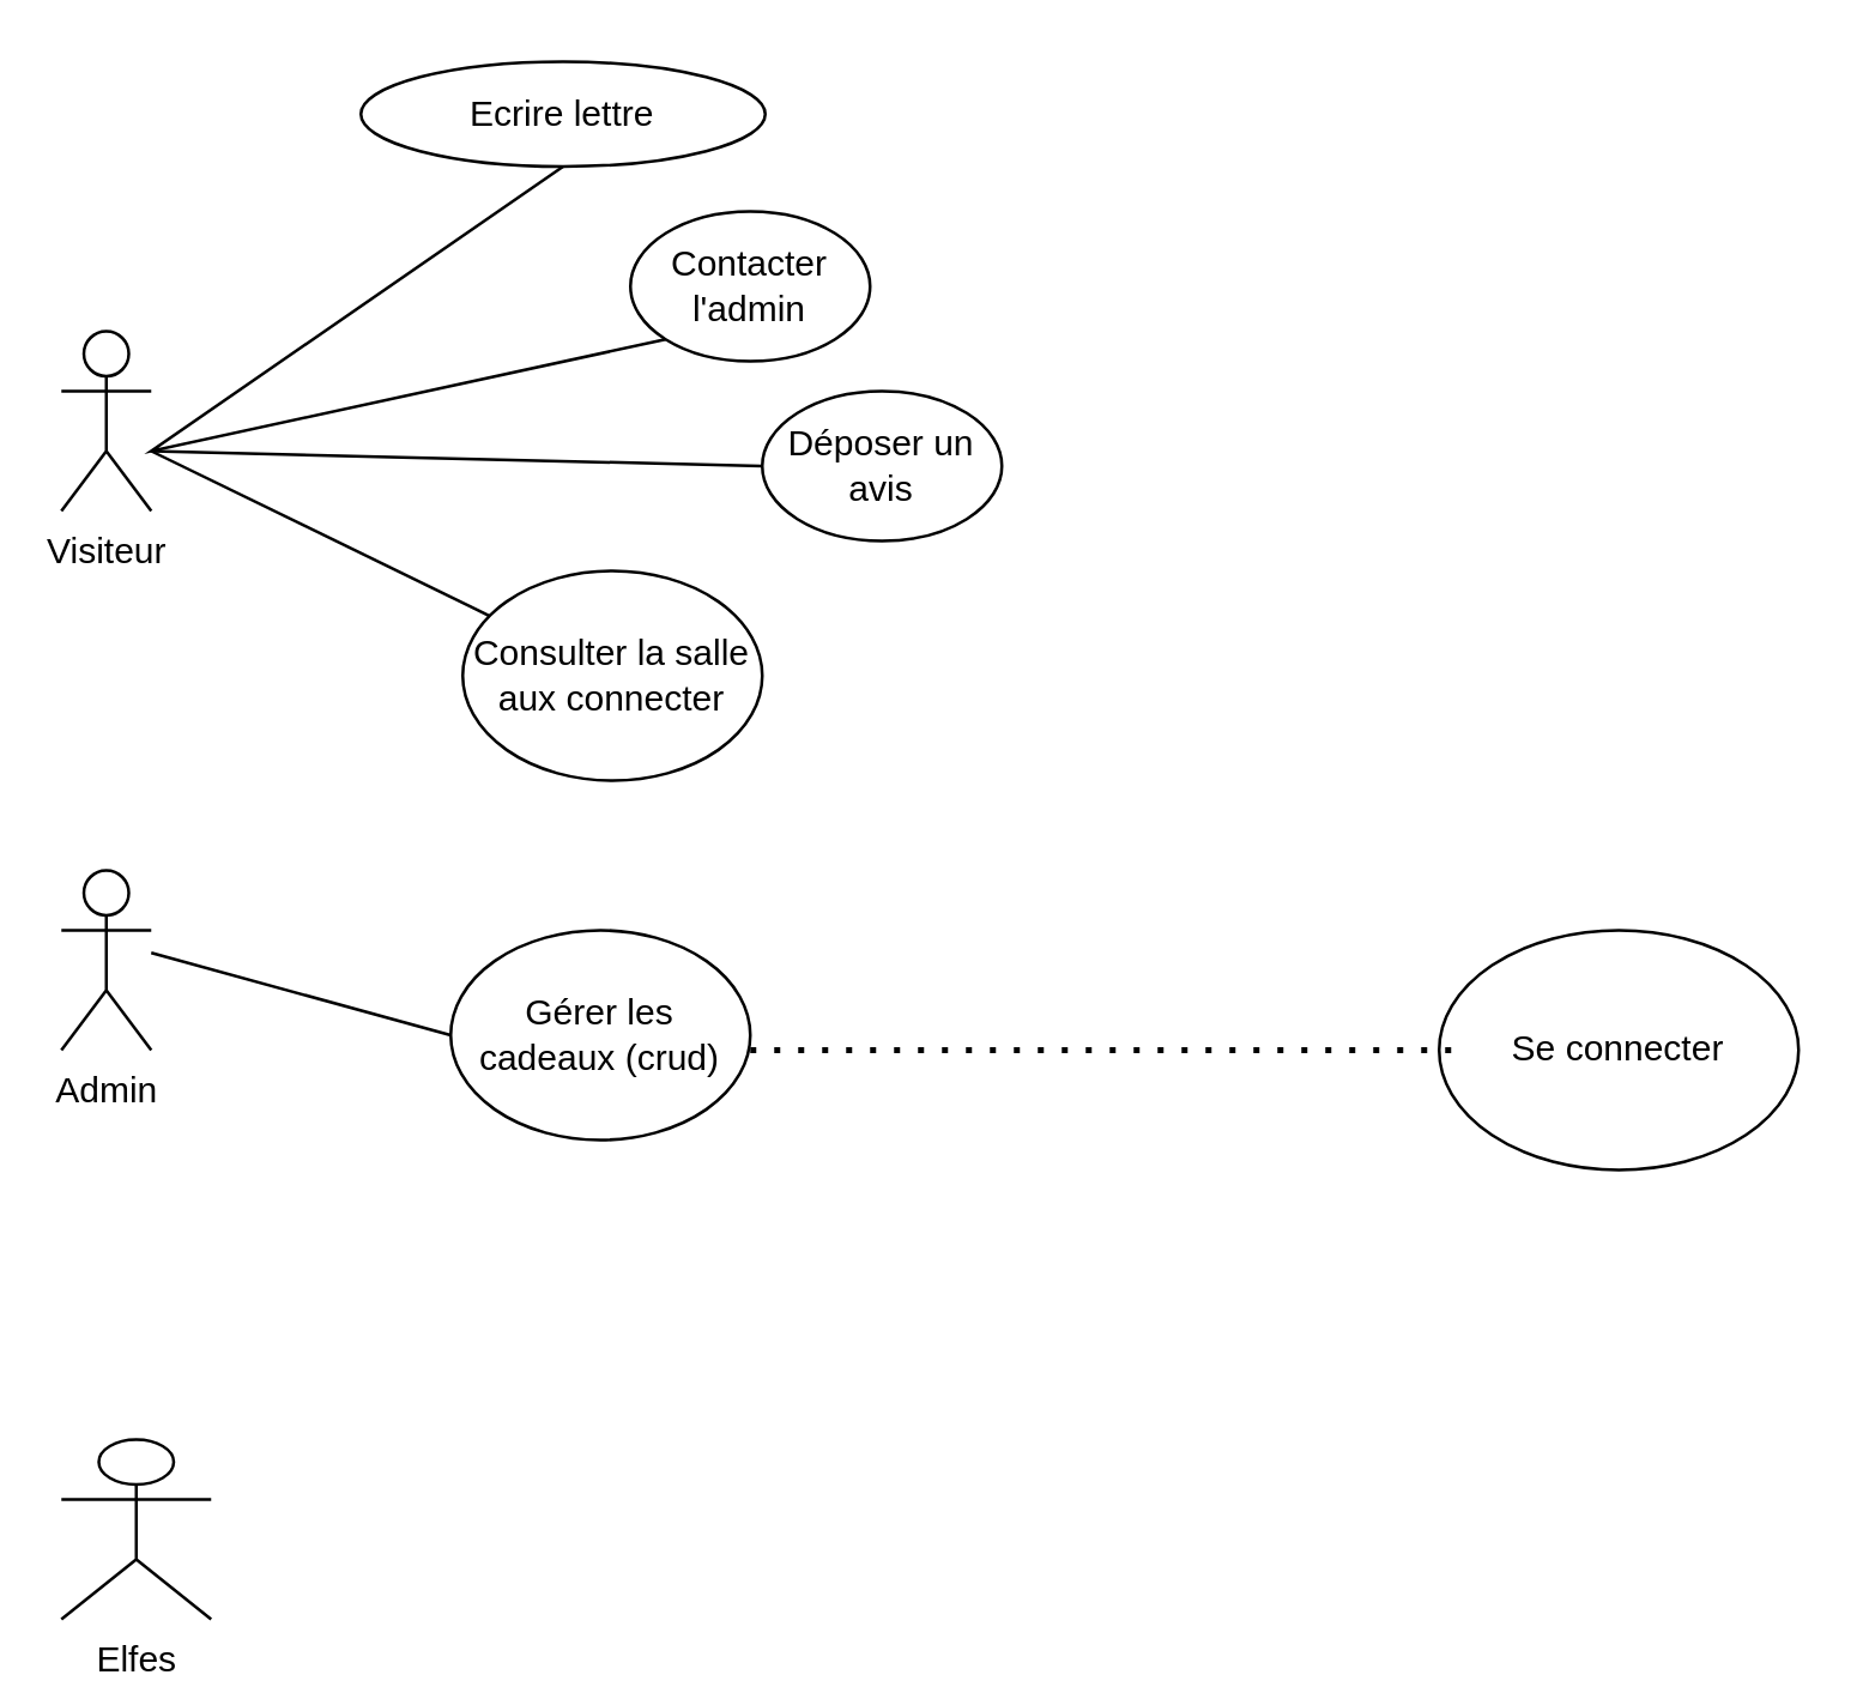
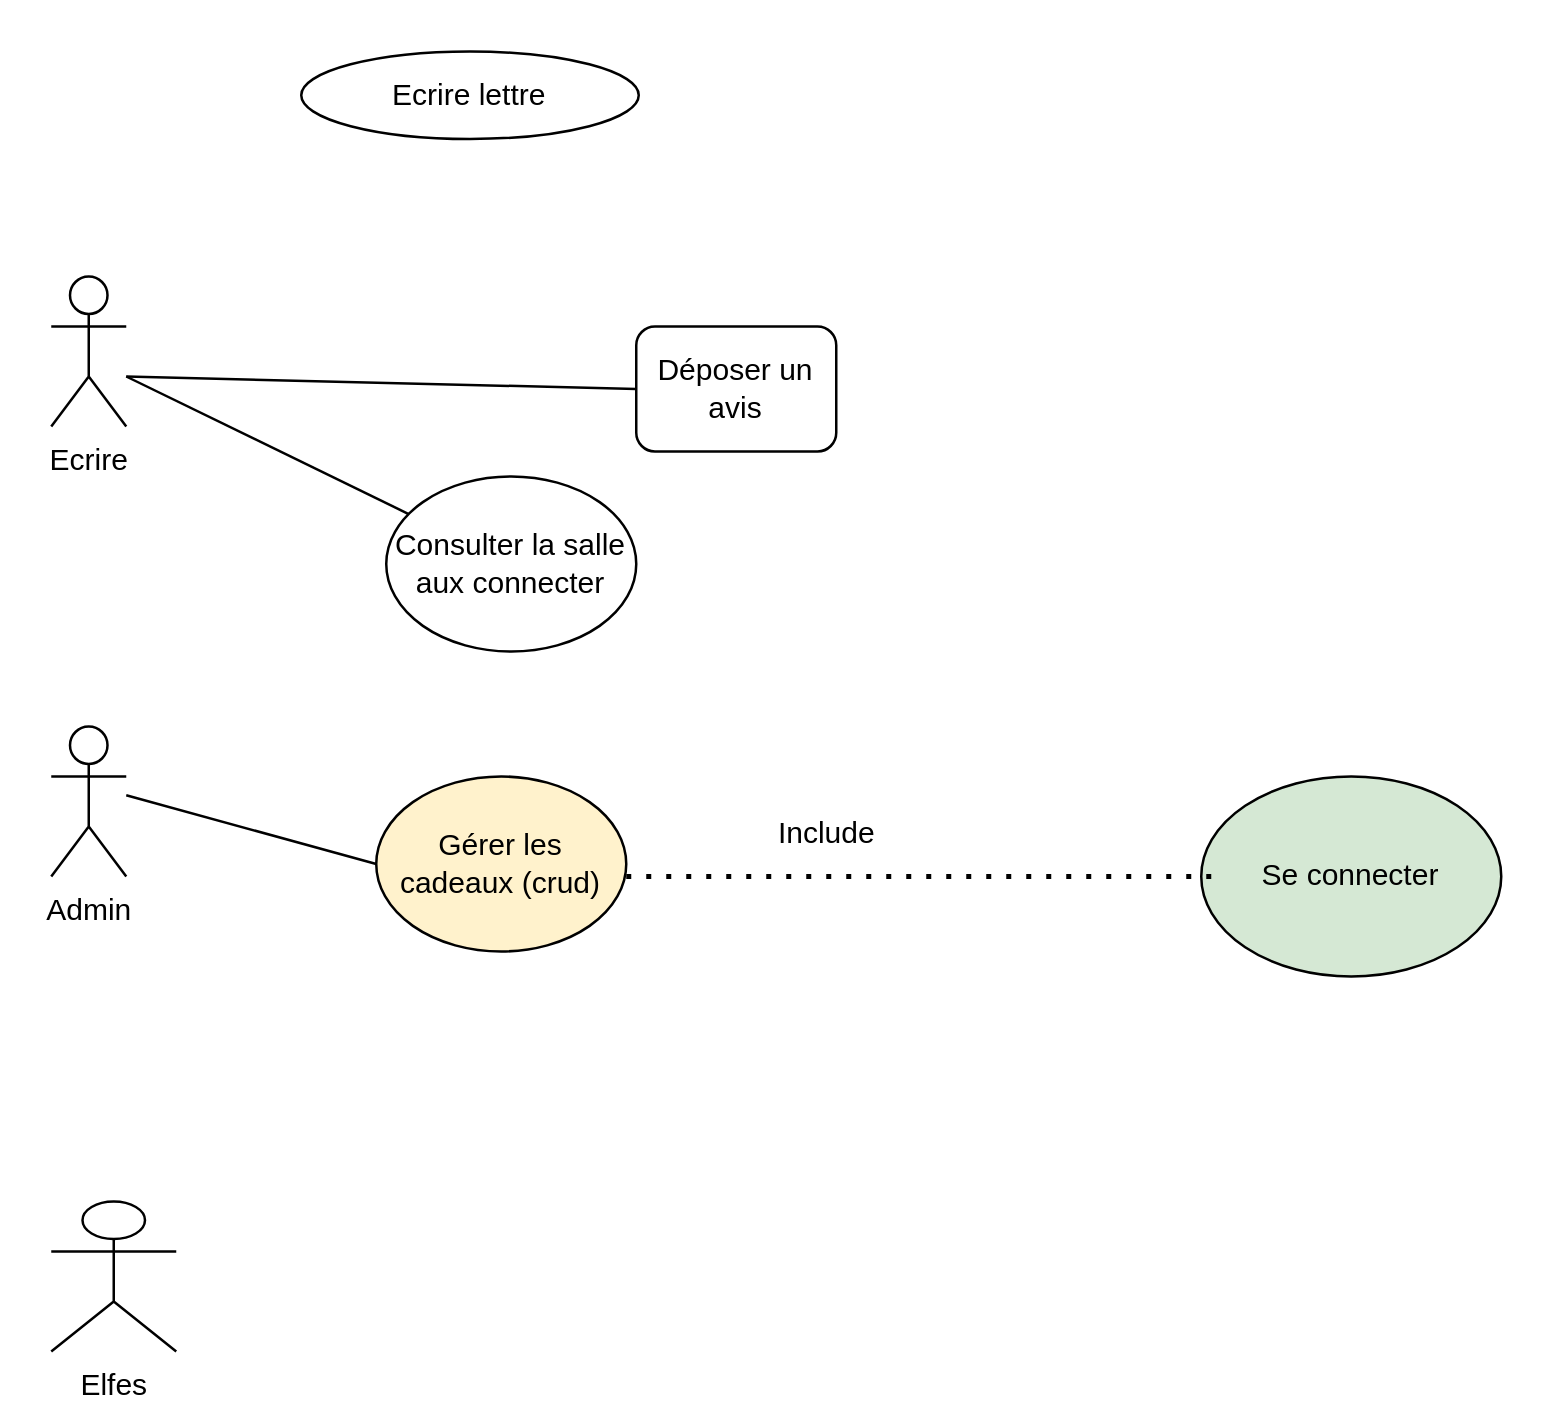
  <mxCell id="0" />
  <mxCell id="1" parent="0" />
- <mxCell id="2" value="Visiteur" style="shape=umlActor;verticalLabelPosition=bottom;verticalAlign=top;html=1;outlineConnect=0;" parent="1" vertex="1"><mxGeometry x="20" y="110" width="30" height="60" as="geometry" /></mxCell>
+ <mxCell id="2" value="Ecrire" style="shape=umlActor;verticalLabelPosition=bottom;verticalAlign=top;html=1;outlineConnect=0;" parent="1" vertex="1"><mxGeometry x="20" y="110" width="30" height="60" as="geometry" /></mxCell>
  <mxCell id="3" value="Admin" style="shape=umlActor;verticalLabelPosition=bottom;verticalAlign=top;html=1;outlineConnect=0;" parent="1" vertex="1"><mxGeometry x="20" y="290" width="30" height="60" as="geometry" /></mxCell>
  <mxCell id="4" value="Elfes" style="shape=umlActor;verticalLabelPosition=bottom;verticalAlign=top;html=1;outlineConnect=0;" parent="1" vertex="1"><mxGeometry x="20" y="480" width="50" height="60" as="geometry" /></mxCell>
- <mxCell id="5" value="Se connecter" style="ellipse;whiteSpace=wrap;html=1;" parent="1" vertex="1"><mxGeometry x="480" y="310" width="120" height="80" as="geometry" /></mxCell>
+ <mxCell id="5" value="Se connecter" style="ellipse;whiteSpace=wrap;html=1;fillColor=#d5e8d4;" parent="1" vertex="1"><mxGeometry x="480" y="310" width="120" height="80" as="geometry" /></mxCell>
  <mxCell id="6" value="Ecrire lettre" style="ellipse;whiteSpace=wrap;html=1;" parent="1" vertex="1"><mxGeometry x="120" y="20" width="135" height="35" as="geometry" /></mxCell>
- <mxCell id="7" value="Contacter l'admin" style="ellipse;whiteSpace=wrap;html=1;" parent="1" vertex="1"><mxGeometry x="210" y="70" width="80" height="50" as="geometry" /></mxCell>
- <mxCell id="8" value="Déposer un avis" style="ellipse;whiteSpace=wrap;html=1;" parent="1" vertex="1"><mxGeometry x="254" y="130" width="80" height="50" as="geometry" /></mxCell>
+ <mxCell id="8" value="Déposer un avis" style="whiteSpace=wrap;html=1;rounded=1;" parent="1" vertex="1"><mxGeometry x="254" y="130" width="80" height="50" as="geometry" /></mxCell>
  <mxCell id="9" value="Consulter la salle aux connecter" style="ellipse;whiteSpace=wrap;html=1;" parent="1" vertex="1"><mxGeometry x="154" y="190" width="100" height="70" as="geometry" /></mxCell>
- <mxCell id="10" value="Gérer les cadeaux (crud)" style="ellipse;whiteSpace=wrap;html=1;" vertex="1" parent="1"><mxGeometry x="150" y="310" width="100" height="70" as="geometry" /></mxCell>
- <mxCell id="11" value="" style="endArrow=none;html=1;rounded=0;entryX=0.5;entryY=1;entryDx=0;entryDy=0;exitX=0;exitY=1;exitDx=0;exitDy=0;" edge="1" parent="1" source="7" target="6"><mxGeometry width="50" height="50" relative="1" as="geometry"><mxPoint x="310" y="440" as="sourcePoint" /><mxPoint x="360" y="390" as="targetPoint" /><Array as="points"><mxPoint x="50" y="150" /></Array></mxGeometry></mxCell>
+ <mxCell id="10" value="Gérer les cadeaux (crud)" style="ellipse;whiteSpace=wrap;html=1;fillColor=#fff2cc;" vertex="1" parent="1"><mxGeometry x="150" y="310" width="100" height="70" as="geometry" /></mxCell>
  <mxCell id="12" value="" style="endArrow=none;html=1;rounded=0;" edge="1" parent="1" source="9"><mxGeometry width="50" height="50" relative="1" as="geometry"><mxPoint x="0" y="200" as="sourcePoint" /><mxPoint x="50" y="150" as="targetPoint" /></mxGeometry></mxCell>
  <mxCell id="13" value="" style="endArrow=none;html=1;rounded=0;entryX=0;entryY=0.5;entryDx=0;entryDy=0;" edge="1" parent="1" target="8"><mxGeometry width="50" height="50" relative="1" as="geometry"><mxPoint x="50" y="150" as="sourcePoint" /><mxPoint x="100" y="100" as="targetPoint" /></mxGeometry></mxCell>
  <mxCell id="14" value="" style="endArrow=none;html=1;rounded=0;exitX=0;exitY=0.5;exitDx=0;exitDy=0;" edge="1" parent="1" source="10"><mxGeometry width="50" height="50" relative="1" as="geometry"><mxPoint x="163" y="372.5" as="sourcePoint" /><mxPoint x="50" y="317.5" as="targetPoint" /></mxGeometry></mxCell>
  <mxCell id="15" value="" style="endArrow=none;dashed=1;html=1;dashPattern=1 3;strokeWidth=2;rounded=0;" edge="1" parent="1"><mxGeometry width="50" height="50" relative="1" as="geometry"><mxPoint x="250" y="350" as="sourcePoint" /><mxPoint x="490" y="350" as="targetPoint" /></mxGeometry></mxCell>
+ <mxCell id="16" value="Include" style="text;html=1;align=center;verticalAlign=middle;resizable=0;points=[];autosize=1;strokeColor=none;fillColor=none;" vertex="1" parent="1"><mxGeometry x="300" y="318" width="60" height="30" as="geometry" /></mxCell>
